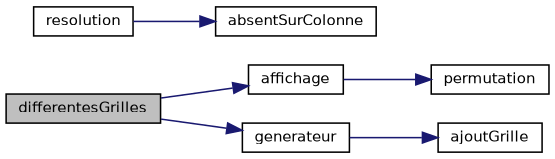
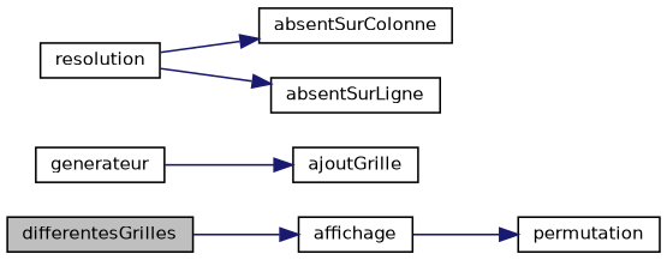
  digraph {
    rankdir=LR
    node [color=black fillcolor=white fontname=Helvetica fontsize=10 shape=record style=filled]
    edge [color=midnightblue fontname=Helvetica fontsize=10 labelfontname=Helvetica labelfontsize=10 style=solid]
    n1 [fillcolor=grey75 fontcolor=black height=0.2 label=differentesGrilles width=0.4]
    n2 [height=0.2 label=affichage width=0.4]
    n3 [height=0.2 label=generateur width=0.4]
    n4 [height=0.2 label=permutation width=0.4]
    n5 [height=0.2 label=ajoutGrille width=0.4]
    n6 [height=0.2 label=resolution width=0.4]
    n7 [height=0.2 label=absentSurColonne width=0.4]
+   n8 [height=0.2 label=absentSurLigne width=0.4]
    n1 -> n2
-   n1 -> n3
    n2 -> n4
    n3 -> n5
    n6 -> n7
+   n6 -> n8
  }
